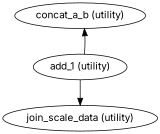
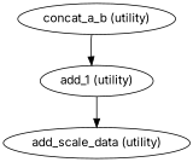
  strict digraph {
    fontname=Inter
    node [fontname=Inter]
    edge [fontname=Inter]
    "concat_a_b (utility)"
    "add_1 (utility)"
-   "join_scale_data (utility)"
-   "add_1 (utility)" -> "concat_a_b (utility)"
+   "join_scale_data (utility)" [label="add_scale_data (utility)"]
+   "concat_a_b (utility)" -> "add_1 (utility)"
    "add_1 (utility)" -> "join_scale_data (utility)"
  }
